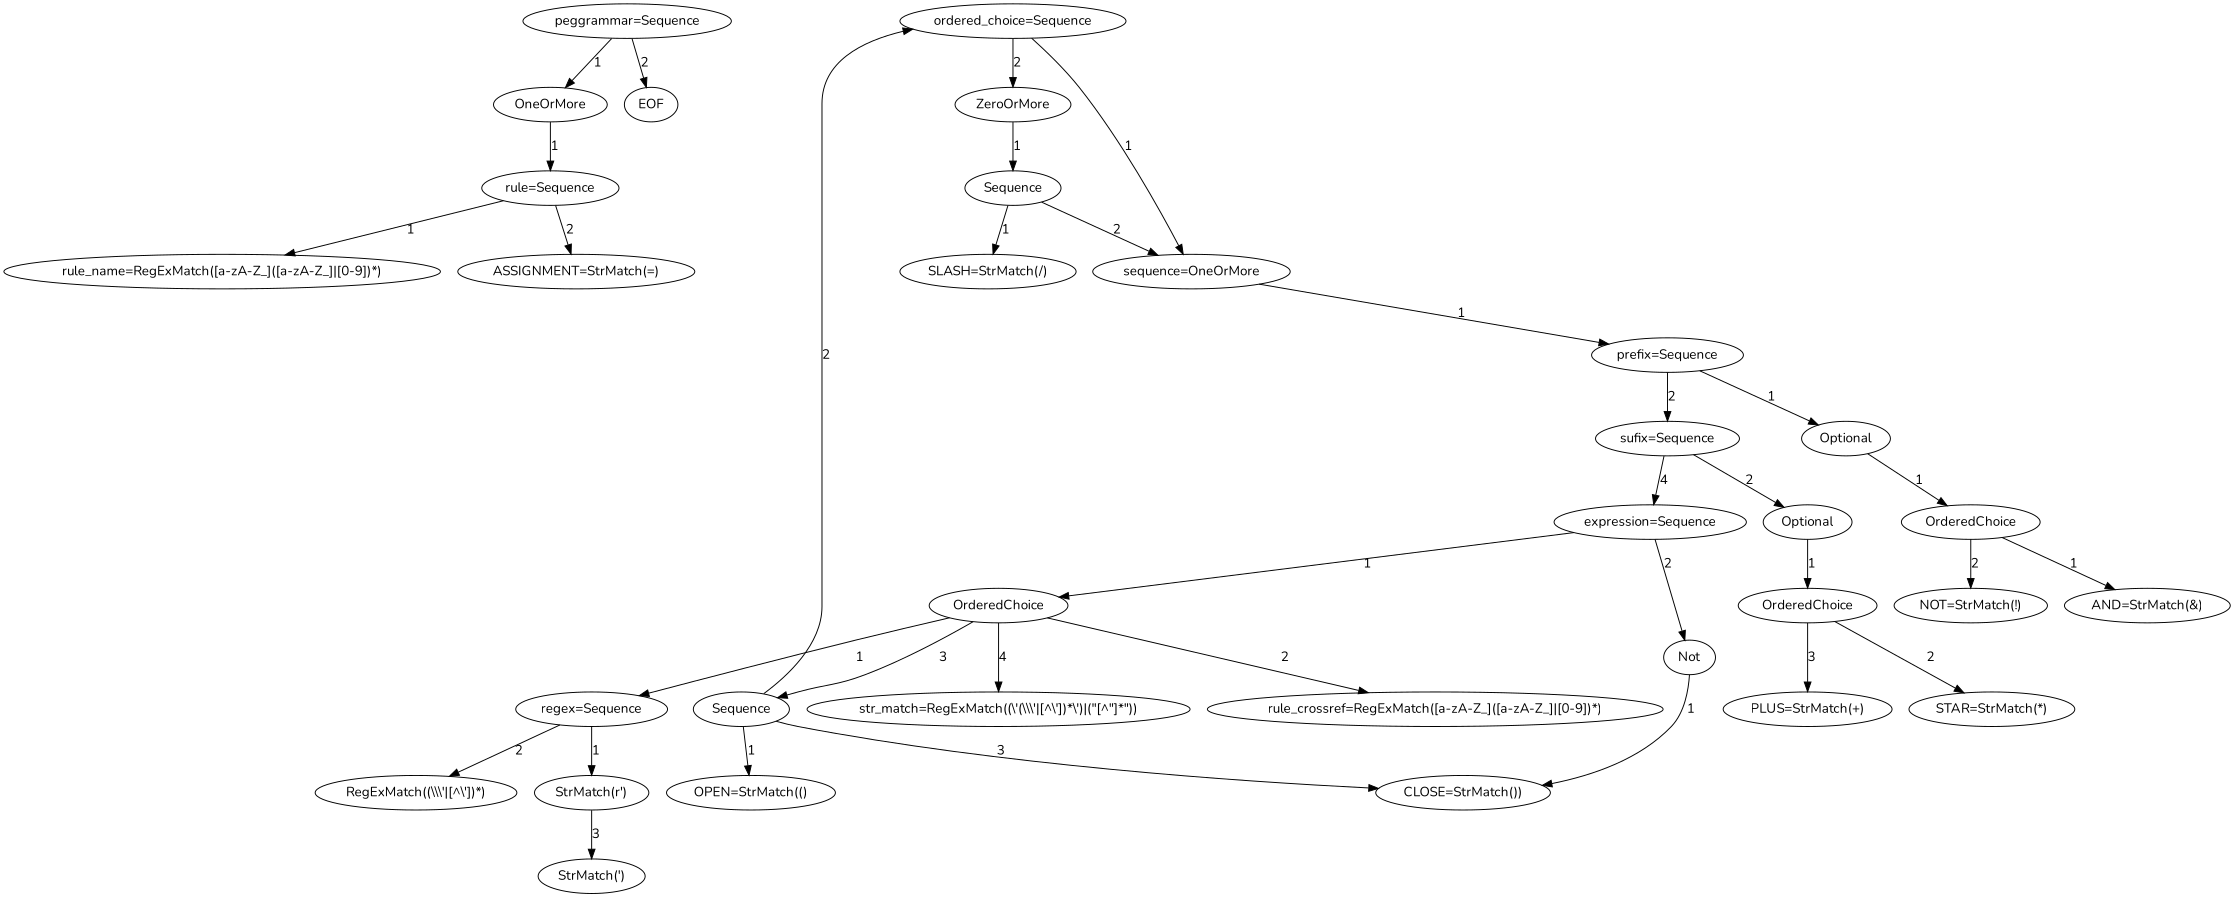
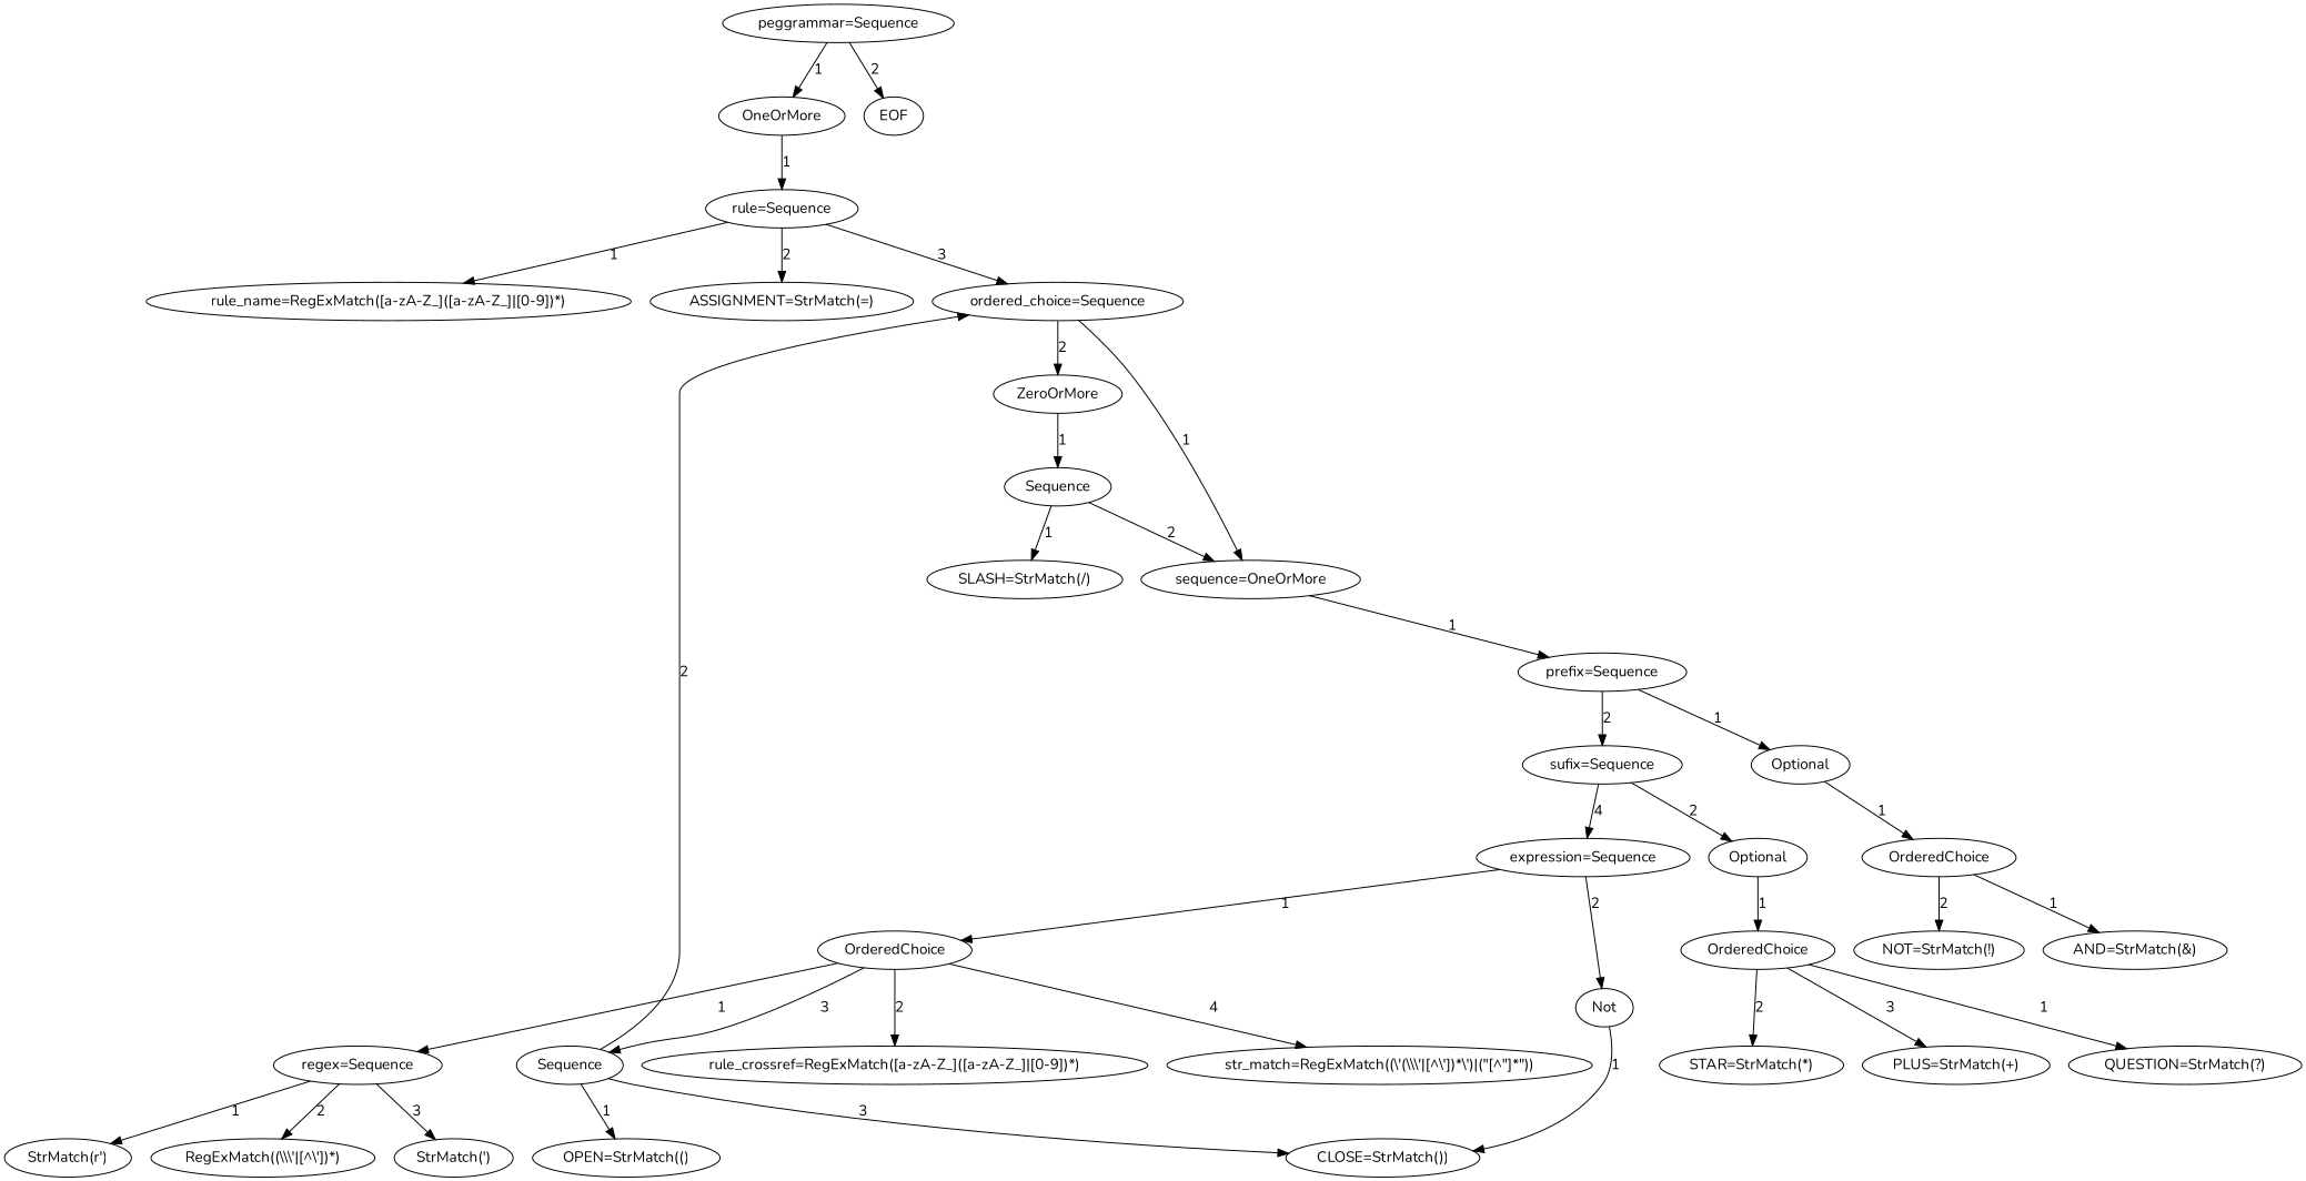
  digraph {
    fontname=Nunito
    node [fontname=Nunito]
    edge [fontname=Nunito]
    n1 [label="peggrammar=Sequence"]
    n2 [label=OneOrMore]
    n3 [label=EOF]
    n4 [label="rule=Sequence"]
    n5 [label="rule_name=RegExMatch([a-zA-Z_]([a-zA-Z_]|[0-9])*)"]
    n6 [label="ASSIGNMENT=StrMatch(=)"]
    n7 [label="ordered_choice=Sequence"]
    n8 [label="sequence=OneOrMore"]
    n9 [label=ZeroOrMore]
    n10 [label="prefix=Sequence"]
    n11 [label=Sequence]
    n12 [label=Optional]
    n13 [label="sufix=Sequence"]
    n14 [label=OrderedChoice]
    n15 [label="expression=Sequence"]
    n16 [label=Optional]
    n17 [label="AND=StrMatch(&)"]
    n18 [label="NOT=StrMatch(!)"]
    n19 [label=OrderedChoice]
    n20 [label=Not]
    n21 [label=OrderedChoice]
    n22 [label="regex=Sequence"]
    n23 [label="rule_crossref=RegExMatch([a-zA-Z_]([a-zA-Z_]|[0-9])*)"]
    n24 [label=Sequence]
    n25 [label="str_match=RegExMatch((\\'(\\\\\\'|[^\\'])*\\')|(\"[^\"]*\"))"]
    n26 [label="CLOSE=StrMatch())"]
    n27 [label="StrMatch(r')"]
    n28 [label="RegExMatch((\\\\\\'|[^\\'])*)"]
    n29 [label="StrMatch(')"]
    n30 [label="OPEN=StrMatch(()"]
+   n31 [label="QUESTION=StrMatch(?)"]
    n32 [label="STAR=StrMatch(*)"]
    n33 [label="PLUS=StrMatch(+)"]
    n34 [label="SLASH=StrMatch(/)"]
    n1 -> n2 [label=1]
    n1 -> n3 [label=2]
    n2 -> n4 [label=1]
    n4 -> n5 [label=1]
    n4 -> n6 [label=2]
+   n4 -> n7 [label=3]
    n7 -> n8 [label=1]
    n7 -> n9 [label=2]
    n8 -> n10 [label=1]
    n9 -> n11 [label=1]
    n10 -> n12 [label=1]
    n10 -> n13 [label=2]
    n11 -> n8 [label=2]
    n11 -> n34 [label=1]
    n12 -> n14 [label=1]
    n13 -> n15 [label=4]
    n13 -> n16 [label=2]
    n14 -> n17 [label=1]
    n14 -> n18 [label=2]
    n15 -> n19 [label=1]
    n15 -> n20 [label=2]
    n16 -> n21 [label=1]
    n19 -> n22 [label=1]
    n19 -> n23 [label=2]
    n19 -> n24 [label=3]
    n19 -> n25 [label=4]
    n20 -> n26 [label=1]
+   n21 -> n31 [label=1]
    n21 -> n32 [label=2]
    n21 -> n33 [label=3]
    n22 -> n27 [label=1]
    n22 -> n28 [label=2]
-   n27 -> n29 [label=3]
+   n22 -> n29 [label=3]
    n24 -> n7 [label=2]
    n24 -> n26 [label=3]
    n24 -> n30 [label=1]
  }
